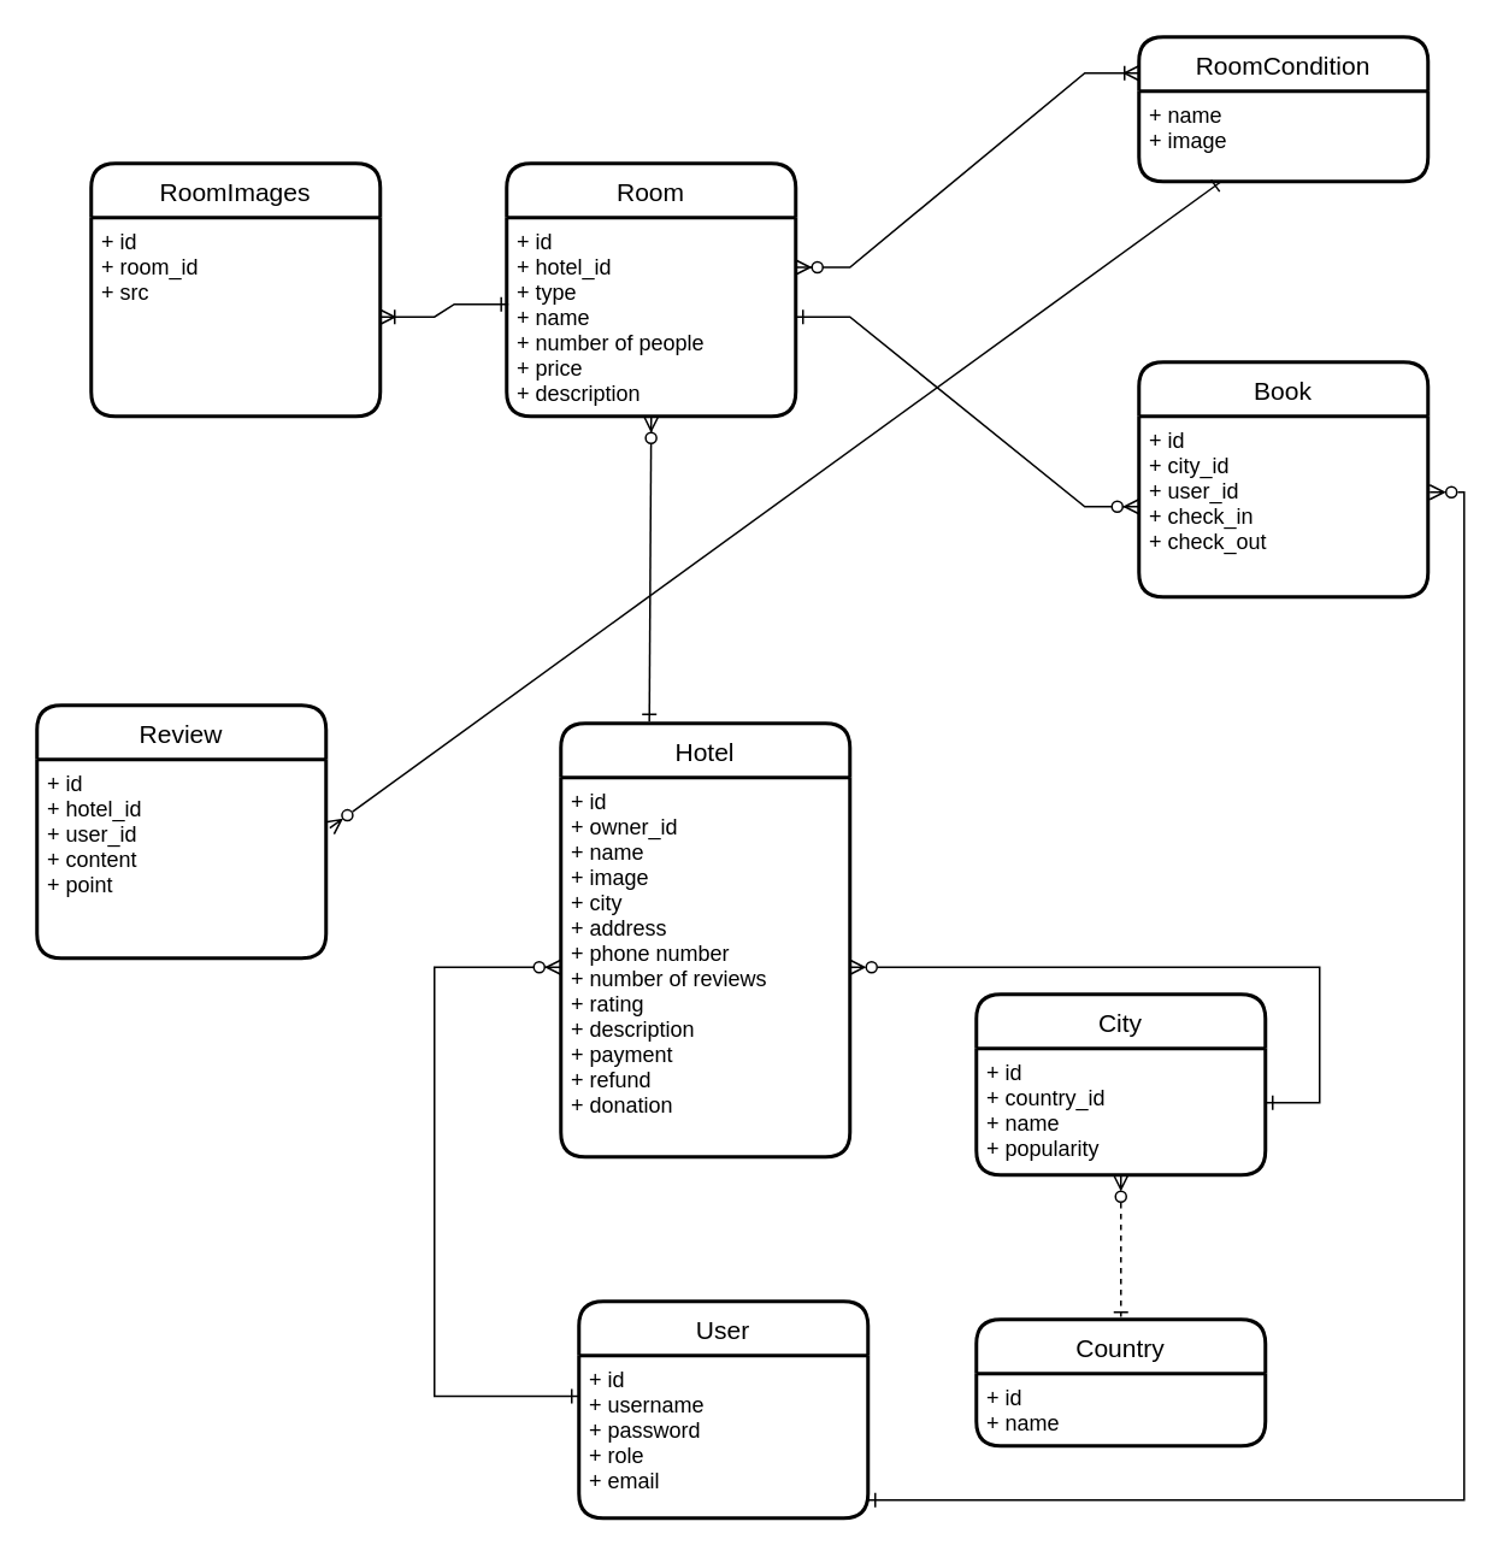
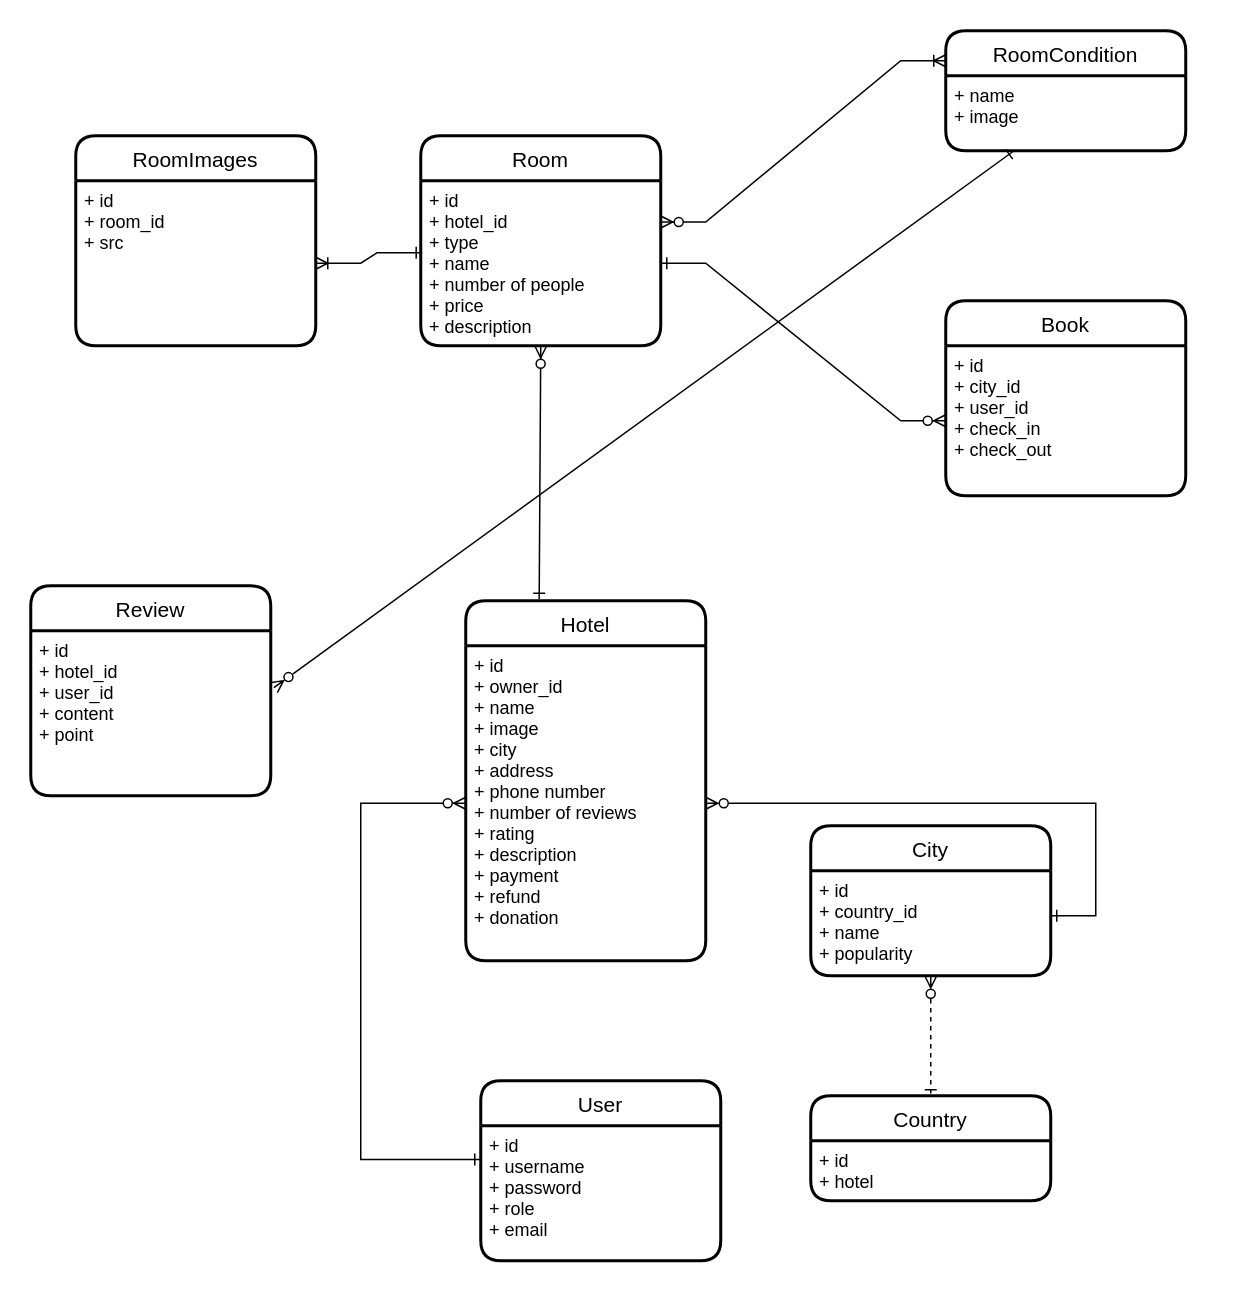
  <mxCell id="0" />
  <mxCell id="1" parent="0" />
  <mxCell id="2" value="Hotel" style="swimlane;childLayout=stackLayout;horizontal=1;startSize=30;horizontalStack=0;rounded=1;fontSize=14;fontStyle=0;strokeWidth=2;resizeParent=0;resizeLast=1;shadow=0;dashed=0;align=center;" parent="1" vertex="1"><mxGeometry x="310" y="400" width="160" height="240" as="geometry" /></mxCell>
  <mxCell id="3" value="+ id&#10;+ owner_id&#10;+ name&#10;+ image&#10;+ city&#10;+ address&#10;+ phone number&#10;+ number of reviews&#10;+ rating&#10;+ description&#10;+ payment&#10;+ refund&#10;+ donation" style="align=left;strokeColor=none;fillColor=none;spacingLeft=4;fontSize=12;verticalAlign=top;resizable=0;rotatable=0;part=1;" parent="2" vertex="1"><mxGeometry y="30" width="160" height="210" as="geometry" /></mxCell>
  <mxCell id="4" value="RoomCondition" style="swimlane;childLayout=stackLayout;horizontal=1;startSize=30;horizontalStack=0;rounded=1;fontSize=14;fontStyle=0;strokeWidth=2;resizeParent=0;resizeLast=1;shadow=0;dashed=0;align=center;" parent="1" vertex="1"><mxGeometry x="630" y="20" width="160" height="80" as="geometry" /></mxCell>
  <mxCell id="5" value="+ name&#10;+ image" style="align=left;strokeColor=none;fillColor=none;spacingLeft=4;fontSize=12;verticalAlign=top;resizable=0;rotatable=0;part=1;" parent="4" vertex="1"><mxGeometry y="30" width="160" height="50" as="geometry" /></mxCell>
  <mxCell id="6" value="Room" style="swimlane;childLayout=stackLayout;horizontal=1;startSize=30;horizontalStack=0;rounded=1;fontSize=14;fontStyle=0;strokeWidth=2;resizeParent=0;resizeLast=1;shadow=0;dashed=0;align=center;" parent="1" vertex="1"><mxGeometry x="280" y="90" width="160" height="140" as="geometry" /></mxCell>
  <mxCell id="7" value="+ id&#10;+ hotel_id&#10;+ type&#10;+ name&#10;+ number of people&#10;+ price&#10;+ description" style="align=left;strokeColor=none;fillColor=none;spacingLeft=4;fontSize=12;verticalAlign=top;resizable=0;rotatable=0;part=1;" parent="6" vertex="1"><mxGeometry y="30" width="160" height="110" as="geometry" /></mxCell>
  <mxCell id="8" value="Book" style="swimlane;childLayout=stackLayout;horizontal=1;startSize=30;horizontalStack=0;rounded=1;fontSize=14;fontStyle=0;strokeWidth=2;resizeParent=0;resizeLast=1;shadow=0;dashed=0;align=center;" parent="1" vertex="1"><mxGeometry x="630" y="200" width="160" height="130" as="geometry" /></mxCell>
  <mxCell id="9" value="+ id&#10;+ city_id&#10;+ user_id&#10;+ check_in&#10;+ check_out&#10;" style="align=left;strokeColor=none;fillColor=none;spacingLeft=4;fontSize=12;verticalAlign=top;resizable=0;rotatable=0;part=1;" parent="8" vertex="1"><mxGeometry y="30" width="160" height="100" as="geometry" /></mxCell>
  <mxCell id="10" value="City" style="swimlane;childLayout=stackLayout;horizontal=1;startSize=30;horizontalStack=0;rounded=1;fontSize=14;fontStyle=0;strokeWidth=2;resizeParent=0;resizeLast=1;shadow=0;dashed=0;align=center;" parent="1" vertex="1"><mxGeometry x="540" y="550" width="160" height="100" as="geometry" /></mxCell>
  <mxCell id="11" value="+ id&#10;+ country_id &#10;+ name&#10;+ popularity" style="align=left;strokeColor=none;fillColor=none;spacingLeft=4;fontSize=12;verticalAlign=top;resizable=0;rotatable=0;part=1;" parent="10" vertex="1"><mxGeometry y="30" width="160" height="70" as="geometry" /></mxCell>
  <mxCell id="12" value="" style="edgeStyle=entityRelationEdgeStyle;fontSize=12;html=1;endArrow=ERzeroToMany;rounded=0;endFill=0;startArrow=ERone;startFill=0;" parent="1" target="3" edge="1"><mxGeometry width="100" height="100" relative="1" as="geometry"><mxPoint x="700" y="610" as="sourcePoint" /><mxPoint x="800" y="510" as="targetPoint" /></mxGeometry></mxCell>
  <mxCell id="13" value="" style="edgeStyle=entityRelationEdgeStyle;fontSize=12;html=1;endArrow=ERzeroToMany;startArrow=ERone;rounded=0;entryX=0;entryY=0.5;entryDx=0;entryDy=0;exitX=1;exitY=0.5;exitDx=0;exitDy=0;startFill=0;" parent="1" source="7" target="9" edge="1"><mxGeometry width="100" height="100" relative="1" as="geometry"><mxPoint x="440" y="130" as="sourcePoint" /><mxPoint x="540" y="30" as="targetPoint" /></mxGeometry></mxCell>
  <mxCell id="14" value="" style="edgeStyle=entityRelationEdgeStyle;fontSize=12;html=1;endArrow=ERoneToMany;startArrow=ERzeroToMany;rounded=0;exitX=1;exitY=0.25;exitDx=0;exitDy=0;entryX=0;entryY=0.25;entryDx=0;entryDy=0;" parent="1" source="7" target="4" edge="1"><mxGeometry width="100" height="100" relative="1" as="geometry"><mxPoint x="520" y="130" as="sourcePoint" /><mxPoint x="620" y="30" as="targetPoint" /></mxGeometry></mxCell>
  <mxCell id="15" value="" style="fontSize=12;html=1;endArrow=ERzeroToMany;endFill=1;rounded=0;exitX=0.306;exitY=-0.004;exitDx=0;exitDy=0;exitPerimeter=0;entryX=0.5;entryY=1;entryDx=0;entryDy=0;startArrow=ERone;startFill=0;" parent="1" source="2" target="7" edge="1"><mxGeometry width="100" height="100" relative="1" as="geometry"><mxPoint x="540" y="360" as="sourcePoint" /><mxPoint x="640" y="260" as="targetPoint" /></mxGeometry></mxCell>
  <mxCell id="16" value="User" style="swimlane;childLayout=stackLayout;horizontal=1;startSize=30;horizontalStack=0;rounded=1;fontSize=14;fontStyle=0;strokeWidth=2;resizeParent=0;resizeLast=1;shadow=0;dashed=0;align=center;" parent="1" vertex="1"><mxGeometry x="320" y="720" width="160" height="120" as="geometry" /></mxCell>
  <mxCell id="17" value="+ id&#10;+ username&#10;+ password&#10;+ role&#10;+ email" style="align=left;strokeColor=none;fillColor=none;spacingLeft=4;fontSize=12;verticalAlign=top;resizable=0;rotatable=0;part=1;" parent="16" vertex="1"><mxGeometry y="30" width="160" height="90" as="geometry" /></mxCell>
  <mxCell id="18" value="" style="edgeStyle=elbowEdgeStyle;fontSize=12;html=1;endArrow=ERzeroToMany;startArrow=ERone;rounded=0;exitX=0;exitY=0.25;exitDx=0;exitDy=0;entryX=0;entryY=0.5;entryDx=0;entryDy=0;startFill=0;" parent="1" source="17" target="3" edge="1"><mxGeometry width="100" height="100" relative="1" as="geometry"><mxPoint x="210" y="630" as="sourcePoint" /><mxPoint x="310" y="530" as="targetPoint" /><Array as="points"><mxPoint x="240" y="650" /></Array></mxGeometry></mxCell>
  <mxCell id="19" style="edgeStyle=none;orthogonalLoop=1;jettySize=auto;html=1;startArrow=ERzeroToMany;startFill=0;endArrow=ERone;endFill=0;exitX=1.013;exitY=0.345;exitDx=0;exitDy=0;exitPerimeter=0;" parent="1" source="21" target="5" edge="1"><mxGeometry relative="1" as="geometry"><mxPoint x="200" y="458" as="sourcePoint" /></mxGeometry></mxCell>
  <mxCell id="20" value="Review" style="swimlane;childLayout=stackLayout;horizontal=1;startSize=30;horizontalStack=0;rounded=1;fontSize=14;fontStyle=0;strokeWidth=2;resizeParent=0;resizeLast=1;shadow=0;dashed=0;align=center;" parent="1" vertex="1"><mxGeometry x="20" y="390" width="160" height="140" as="geometry" /></mxCell>
  <mxCell id="21" value="+ id&#10;+ hotel_id&#10;+ user_id&#10;+ content&#10;+ point" style="align=left;strokeColor=none;fillColor=none;spacingLeft=4;fontSize=12;verticalAlign=top;resizable=0;rotatable=0;part=1;" parent="20" vertex="1"><mxGeometry y="30" width="160" height="110" as="geometry" /></mxCell>
  <mxCell id="22" style="edgeStyle=orthogonalEdgeStyle;orthogonalLoop=1;jettySize=auto;html=1;entryX=0.5;entryY=0;entryDx=0;entryDy=0;startArrow=ERzeroToMany;startFill=0;endArrow=ERone;endFill=0;exitX=0.5;exitY=1;exitDx=0;exitDy=0;dashed=1;" parent="1" source="11" target="23" edge="1"><mxGeometry relative="1" as="geometry"><mxPoint x="720" y="680" as="sourcePoint" /></mxGeometry></mxCell>
  <mxCell id="23" value="Country" style="swimlane;childLayout=stackLayout;horizontal=1;startSize=30;horizontalStack=0;rounded=1;fontSize=14;fontStyle=0;strokeWidth=2;resizeParent=0;resizeLast=1;shadow=0;dashed=0;align=center;" parent="1" vertex="1"><mxGeometry x="540" y="730" width="160" height="70" as="geometry" /></mxCell>
- <mxCell id="24" value="+ id&#10;+ name" style="align=left;strokeColor=none;fillColor=none;spacingLeft=4;fontSize=12;verticalAlign=top;resizable=0;rotatable=0;part=1;" parent="23" vertex="1"><mxGeometry y="30" width="160" height="40" as="geometry" /></mxCell>
+ <mxCell id="24" value="+ id&#10;+ hotel" style="align=left;strokeColor=none;fillColor=none;spacingLeft=4;fontSize=12;verticalAlign=top;resizable=0;rotatable=0;part=1;" parent="23" vertex="1"><mxGeometry y="30" width="160" height="40" as="geometry" /></mxCell>
  <mxCell id="25" value="RoomImages" style="swimlane;childLayout=stackLayout;horizontal=1;startSize=30;horizontalStack=0;rounded=1;fontSize=14;fontStyle=0;strokeWidth=2;resizeParent=0;resizeLast=1;shadow=0;dashed=0;align=center;" parent="1" vertex="1"><mxGeometry x="50" y="90" width="160" height="140" as="geometry" /></mxCell>
  <mxCell id="26" value="+ id&#10;+ room_id&#10;+ src" style="align=left;strokeColor=none;fillColor=none;spacingLeft=4;fontSize=12;verticalAlign=top;resizable=0;rotatable=0;part=1;" parent="25" vertex="1"><mxGeometry y="30" width="160" height="110" as="geometry" /></mxCell>
  <mxCell id="27" value="" style="edgeStyle=entityRelationEdgeStyle;fontSize=12;html=1;endArrow=ERone;startArrow=ERoneToMany;rounded=0;startFill=0;exitX=1;exitY=0.5;exitDx=0;exitDy=0;entryX=0.006;entryY=0.436;entryDx=0;entryDy=0;entryPerimeter=0;endFill=0;" parent="1" source="26" target="7" edge="1"><mxGeometry width="100" height="100" relative="1" as="geometry"><mxPoint x="210" y="190" as="sourcePoint" /><mxPoint x="320" y="440" as="targetPoint" /></mxGeometry></mxCell>
- <mxCell id="28" style="edgeStyle=orthogonalEdgeStyle;rounded=0;orthogonalLoop=1;jettySize=auto;html=1;entryX=1.006;entryY=0.42;entryDx=0;entryDy=0;entryPerimeter=0;startArrow=ERone;startFill=0;endArrow=ERzeroToMany;endFill=0;" parent="1" source="17" target="9" edge="1"><mxGeometry relative="1" as="geometry"><Array as="points"><mxPoint x="810" y="830" /><mxPoint x="810" y="272" /></Array></mxGeometry></mxCell>
